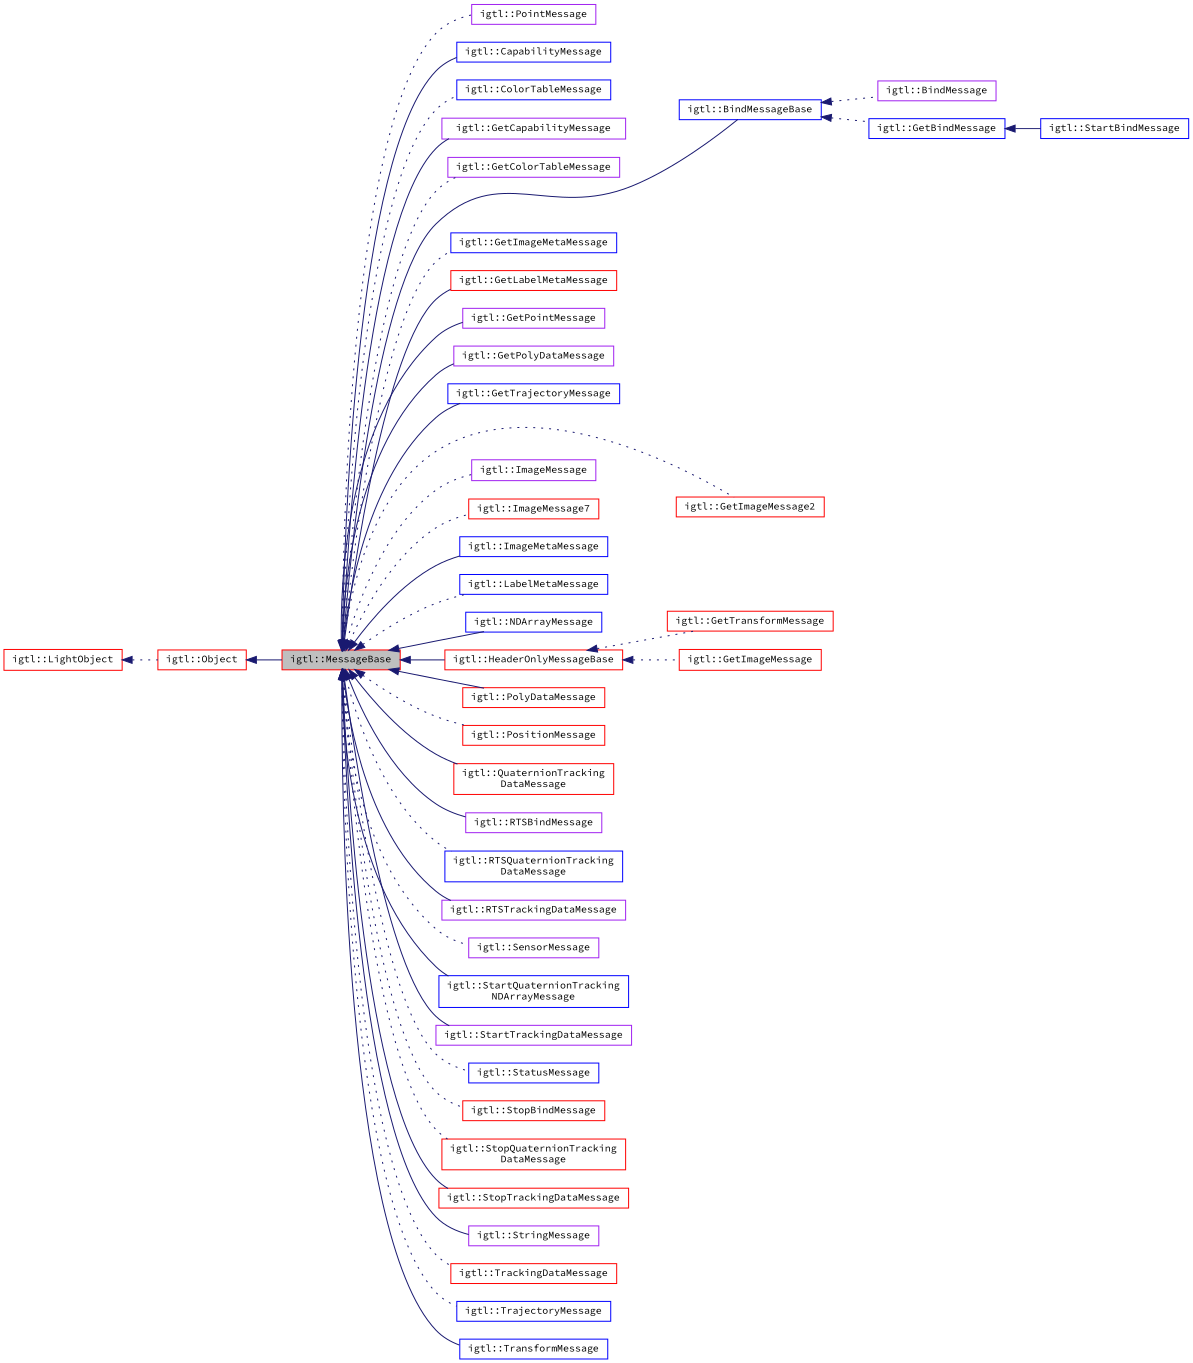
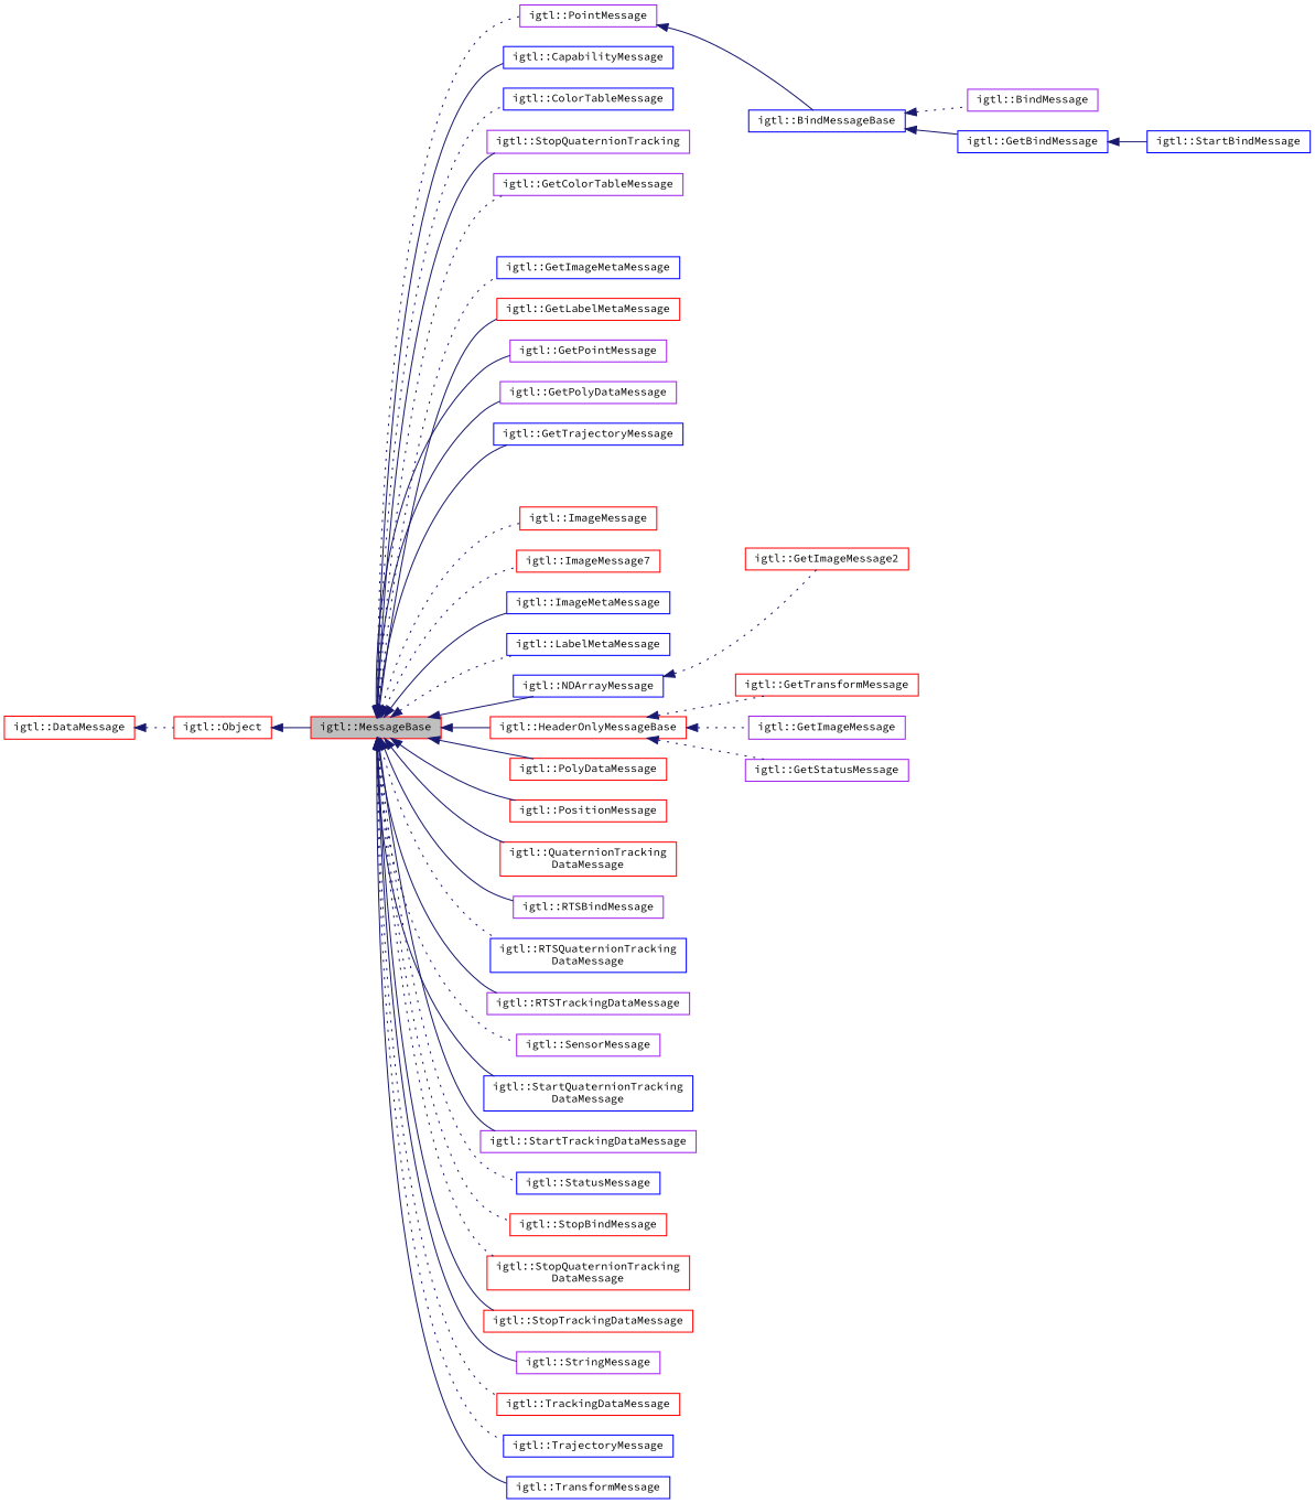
  digraph {
    fontname="Source Code Pro"
    rankdir=LR
    node [color=red fillcolor=white fontname="Source Code Pro" fontsize=10 shape=record style=filled]
    edge [color=midnightblue dir=back fontname="Source Code Pro" fontsize=10 labelfontname=Helvetica labelfontsize=10 style=solid]
    n1 [fillcolor=grey75 fontcolor=black height=0.2 label="igtl::MessageBase" width=0.4]
    n2 [color=blue height=0.2 label="igtl::BindMessageBase" width=0.4]
    n3 [color=blue height=0.2 label="igtl::CapabilityMessage" width=0.4]
    n4 [color=blue height=0.2 label="igtl::ColorTableMessage" width=0.4]
-   n5 [color=purple height=0.2 label="igtl::GetCapabilityMessage" width=0.4]
+   n5 [color=purple height=0.2 label="igtl::StopQuaternionTracking" width=0.4]
    n6 [color=purple height=0.2 label="igtl::GetColorTableMessage" width=0.4]
    n7 [height=0.2 label="igtl::GetImageMessage2" width=0.4]
    n8 [color=blue height=0.2 label="igtl::GetImageMetaMessage" width=0.4]
    n9 [height=0.2 label="igtl::GetLabelMetaMessage" width=0.4]
    n10 [color=purple height=0.2 label="igtl::GetPointMessage" width=0.4]
    n11 [color=purple height=0.2 label="igtl::GetPolyDataMessage" width=0.4]
    n12 [color=blue height=0.2 label="igtl::GetTrajectoryMessage" width=0.4]
    n13 [height=0.2 label="igtl::HeaderOnlyMessageBase" width=0.4]
-   n14 [color=purple height=0.2 label="igtl::ImageMessage" width=0.4]
+   n14 [height=0.2 label="igtl::ImageMessage" width=0.4]
    n15 [height=0.2 label="igtl::ImageMessage7" width=0.4]
    n16 [color=blue height=0.2 label="igtl::ImageMetaMessage" width=0.4]
    n17 [color=blue height=0.2 label="igtl::LabelMetaMessage" width=0.4]
    n18 [color=blue height=0.2 label="igtl::NDArrayMessage" width=0.4]
    n19 [color=purple height=0.2 label="igtl::PointMessage" width=0.4]
    n20 [height=0.2 label="igtl::PolyDataMessage" width=0.4]
    n21 [height=0.2 label="igtl::PositionMessage" width=0.4]
    n22 [height=0.2 label="igtl::QuaternionTracking\lDataMessage" width=0.4]
    n23 [color=purple height=0.2 label="igtl::RTSBindMessage" width=0.4]
    n24 [color=blue height=0.2 label="igtl::RTSQuaternionTracking\lDataMessage" width=0.4]
    n25 [color=purple height=0.2 label="igtl::RTSTrackingDataMessage" width=0.4]
    n26 [color=purple height=0.2 label="igtl::SensorMessage" width=0.4]
-   n27 [color=blue height=0.2 label="igtl::StartQuaternionTracking\lNDArrayMessage" width=0.4]
+   n27 [color=blue height=0.2 label="igtl::StartQuaternionTracking\lDataMessage" width=0.4]
    n28 [color=purple height=0.2 label="igtl::StartTrackingDataMessage" width=0.4]
    n29 [color=blue height=0.2 label="igtl::StatusMessage" width=0.4]
    n30 [height=0.2 label="igtl::StopBindMessage" width=0.4]
    n31 [height=0.2 label="igtl::StopQuaternionTracking\lDataMessage" width=0.4]
    n32 [height=0.2 label="igtl::StopTrackingDataMessage" width=0.4]
    n33 [color=purple height=0.2 label="igtl::StringMessage" width=0.4]
    n34 [height=0.2 label="igtl::TrackingDataMessage" width=0.4]
    n35 [color=blue height=0.2 label="igtl::TrajectoryMessage" width=0.4]
    n36 [color=blue height=0.2 label="igtl::TransformMessage" width=0.4]
    n37 [color=purple height=0.2 label="igtl::BindMessage" width=0.4]
    n38 [color=blue height=0.2 label="igtl::GetBindMessage" width=0.4]
-   n39 [height=0.2 label="igtl::GetImageMessage" width=0.4]
+   n39 [color=purple height=0.2 label="igtl::GetImageMessage" width=0.4]
+   n40 [color=purple height=0.2 label="igtl::GetStatusMessage" width=0.4]
    n41 [height=0.2 label="igtl::GetTransformMessage" width=0.4]
    n42 [height=0.2 label="igtl::Object" width=0.4]
-   n43 [height=0.2 label="igtl::LightObject" width=0.4]
+   n43 [height=0.2 label="igtl::DataMessage" width=0.4]
    n44 [color=blue height=0.2 label="igtl::StartBindMessage" width=0.4]
-   n1 -> n2
+   n19 -> n2
    n1 -> n3
    n1 -> n4 [style=dotted]
    n1 -> n5
    n1 -> n6 [style=dotted]
-   n1 -> n7 [style=dotted]
+   n18 -> n7 [style=dotted]
    n1 -> n8 [style=dotted]
    n1 -> n9
    n1 -> n10
    n1 -> n11
    n1 -> n12
    n1 -> n13
    n1 -> n14 [style=dotted]
    n1 -> n15 [style=dotted]
    n1 -> n16
    n1 -> n17 [style=dotted]
    n1 -> n18
    n1 -> n19 [style=dotted]
    n1 -> n20
-   n1 -> n21 [style=dotted]
+   n1 -> n21
    n1 -> n22
    n1 -> n23
    n1 -> n24 [style=dotted]
    n1 -> n25
    n1 -> n26 [style=dotted]
    n1 -> n27
    n1 -> n28
    n1 -> n29 [style=dotted]
    n1 -> n30 [style=dotted]
    n1 -> n31 [style=dotted]
    n1 -> n32
    n1 -> n33
    n1 -> n34 [style=dotted]
    n1 -> n35 [style=dotted]
    n1 -> n36
    n2 -> n37 [style=dotted]
-   n2 -> n38 [style=dotted]
+   n2 -> n38
    n13 -> n39 [style=dotted]
+   n13 -> n40 [style=dotted]
    n13 -> n41 [style=dotted]
    n38 -> n44
    n42 -> n1
    n43 -> n42 [style=dotted]
  }
